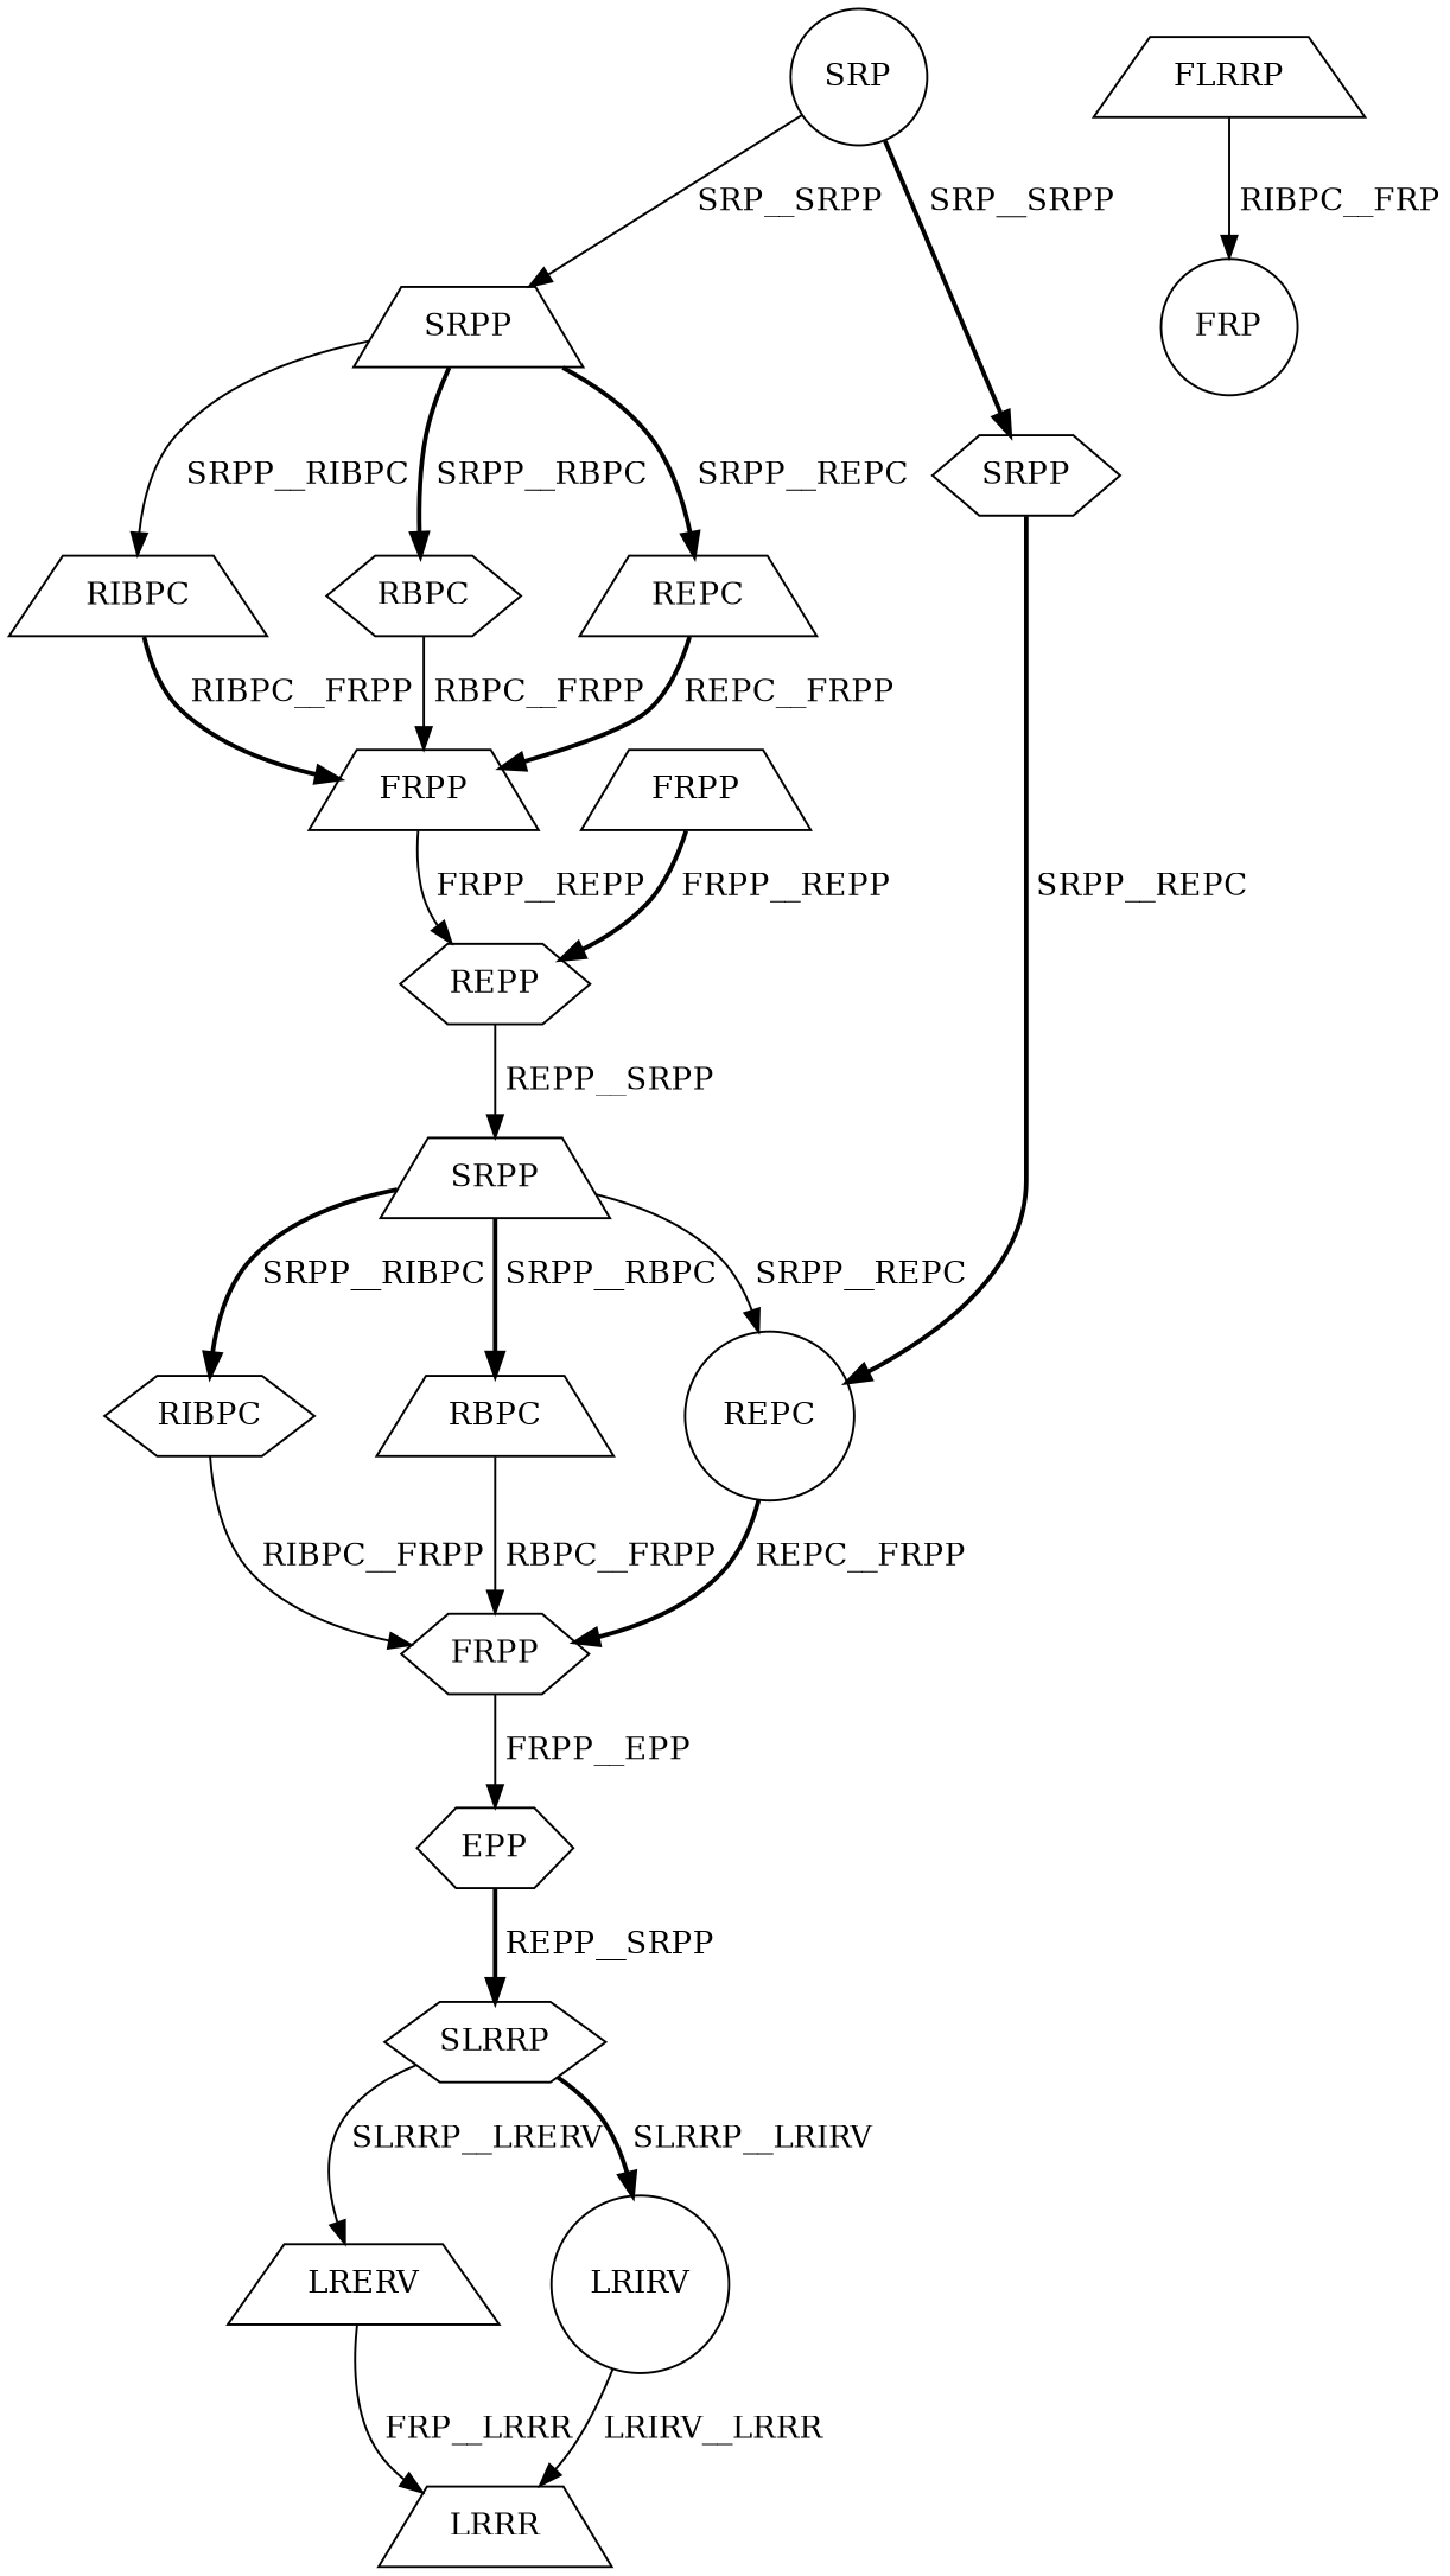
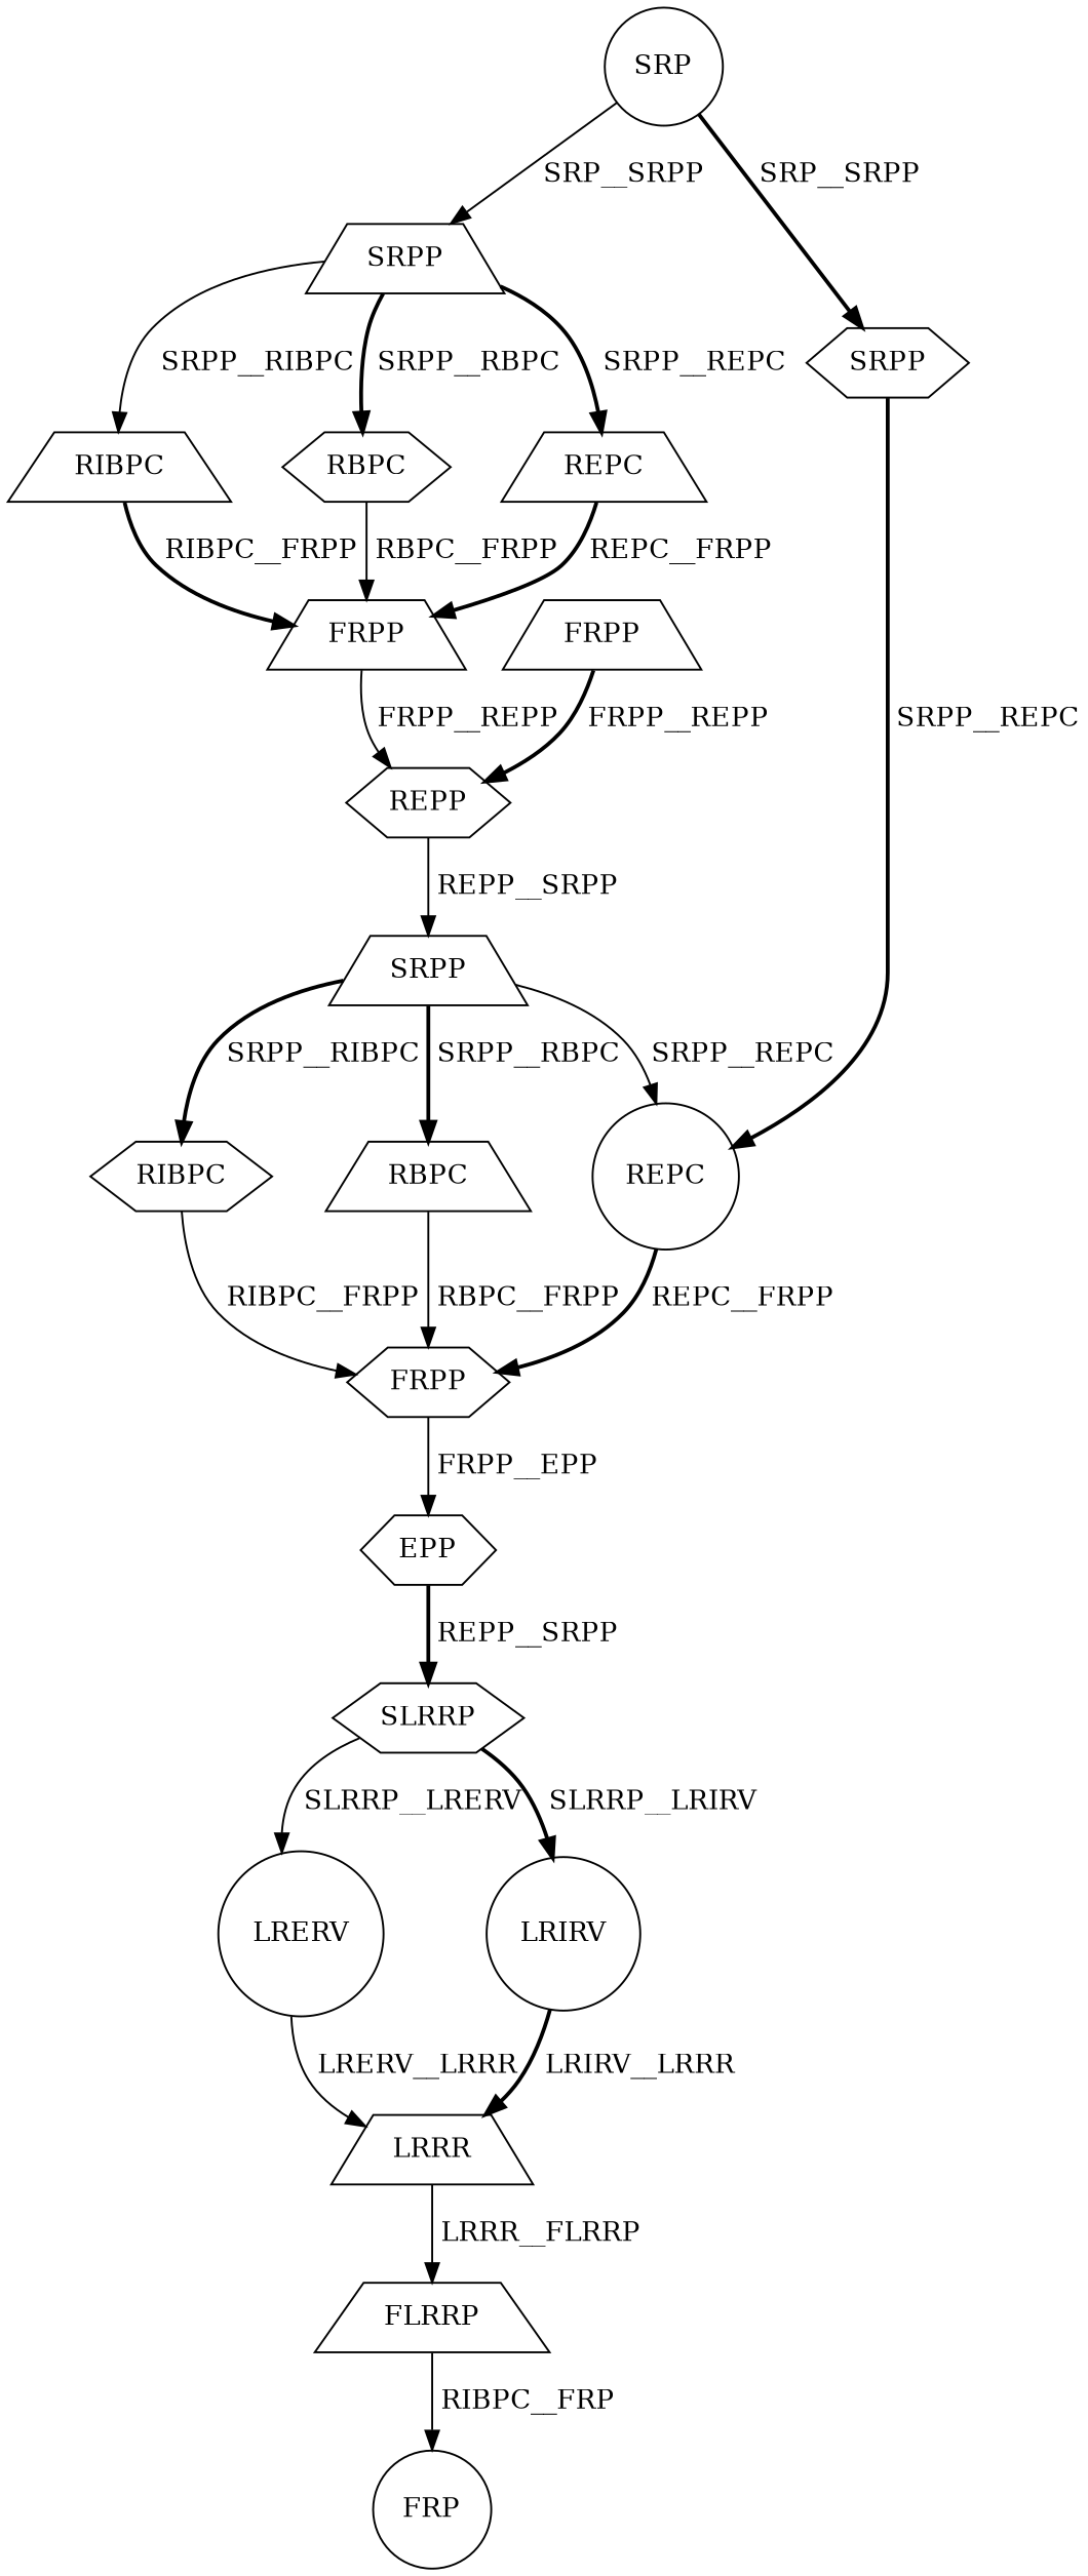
  digraph {
    node [color=black fontcolor=black shape=trapezium]
    edge [color=black fontcolor=black style=solid]
    n1 [label=SRP shape=circle]
    n2 [label=SRPP]
    n3 [label=SRPP shape=hexagon]
    n4 [label=RBPC shape=hexagon]
    n5 [label=REPC]
    n6 [label=RIBPC]
    n7 [label=REPC shape=circle]
    n8 [label=FRPP]
    n9 [label=FRPP]
    n10 [label=REPP shape=hexagon]
    n11 [label=SRPP]
    n12 [label=FRPP shape=hexagon]
    n13 [label=RIBPC shape=hexagon]
    n14 [label=RBPC]
    n15 [label=EPP shape=hexagon]
    n16 [label=SLRRP shape=hexagon]
-   n17 [label=LRERV]
+   n17 [label=LRERV shape=circle]
    n18 [label=LRIRV shape=circle]
    n19 [label=LRRR]
    n20 [label=FLRRP]
    n21 [label=FRP shape=circle]
    n1 -> n2 [label=" SRP__SRPP"]
    n1 -> n3 [label=" SRP__SRPP" style=bold]
    n2 -> n4 [label=" SRPP__RBPC" style=bold]
    n2 -> n5 [label=" SRPP__REPC" style=bold]
    n2 -> n6 [label=" SRPP__RIBPC"]
    n3 -> n7 [label=" SRPP__REPC" style=bold]
    n4 -> n8 [label=" RBPC__FRPP"]
    n5 -> n8 [label=" REPC__FRPP" style=bold]
    n6 -> n8 [label=" RIBPC__FRPP" style=bold]
    n7 -> n12 [label=" REPC__FRPP" style=bold]
    n8 -> n10 [label=" FRPP__REPP"]
    n9 -> n10 [label=" FRPP__REPP" style=bold]
    n10 -> n11 [label=" REPP__SRPP"]
    n11 -> n7 [label=" SRPP__REPC"]
    n11 -> n13 [label=" SRPP__RIBPC" style=bold]
    n11 -> n14 [label=" SRPP__RBPC" style=bold]
    n12 -> n15 [label=" FRPP__EPP"]
    n13 -> n12 [label=" RIBPC__FRPP"]
    n14 -> n12 [label=" RBPC__FRPP"]
    n15 -> n16 [label=" REPP__SRPP" style=bold]
    n16 -> n17 [label=" SLRRP__LRERV"]
    n16 -> n18 [label=" SLRRP__LRIRV" style=bold]
-   n17 -> n19 [label=" FRP__LRRR"]
-   n18 -> n19 [label=" LRIRV__LRRR"]
+   n17 -> n19 [label=" LRERV__LRRR"]
+   n18 -> n19 [label=" LRIRV__LRRR" style=bold]
+   n19 -> n20 [label=" LRRR__FLRRP"]
    n20 -> n21 [label=" RIBPC__FRP"]
  }
